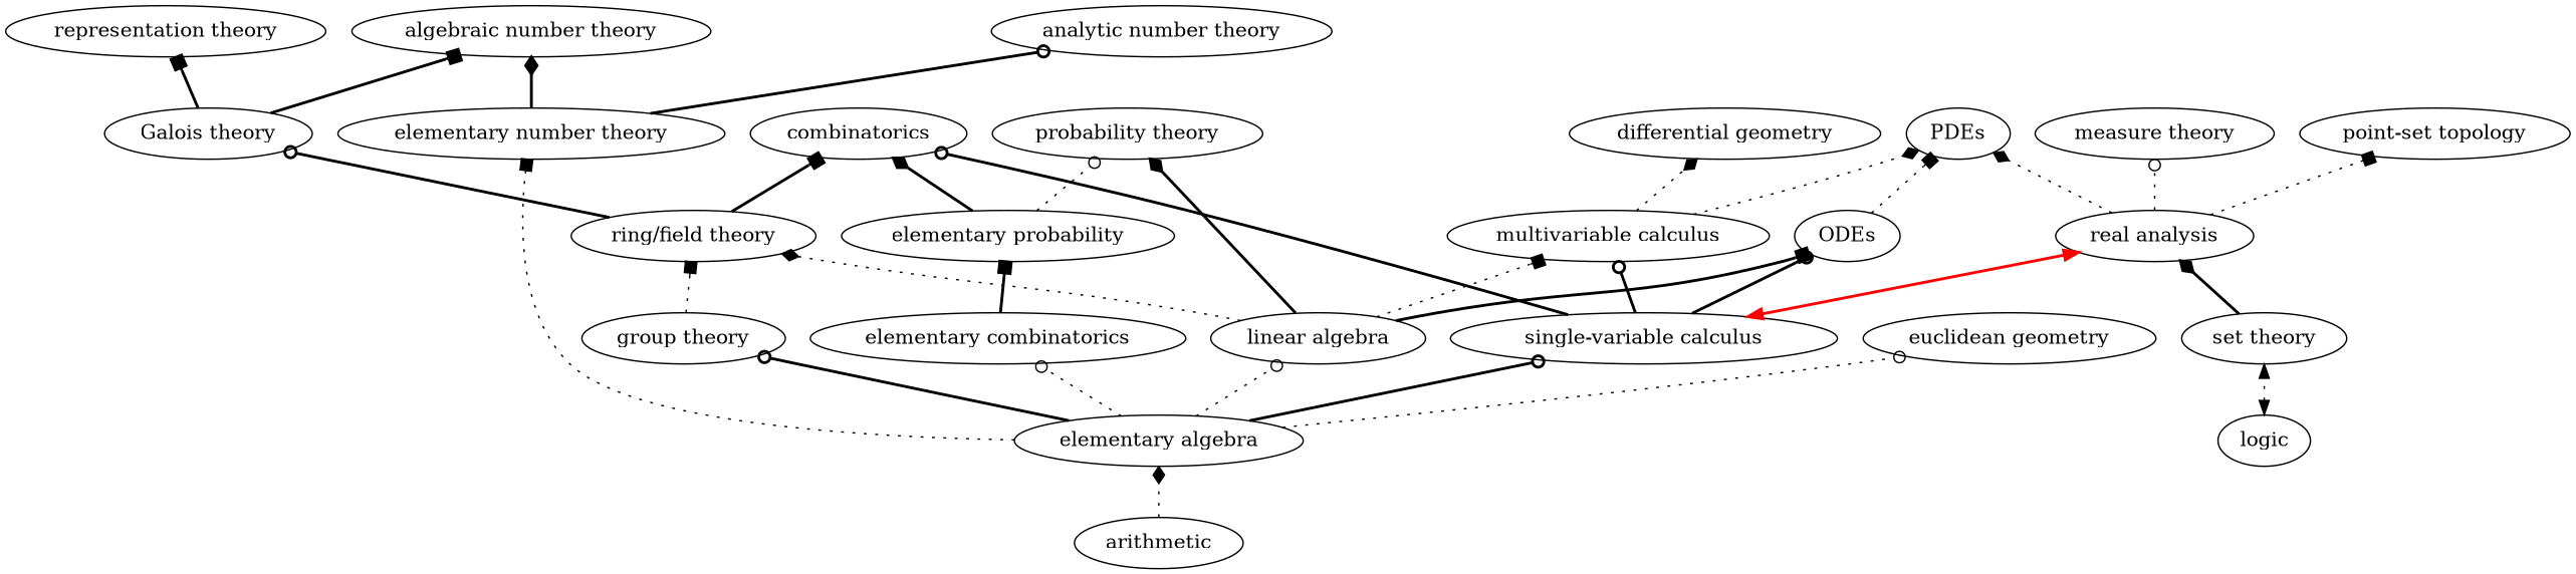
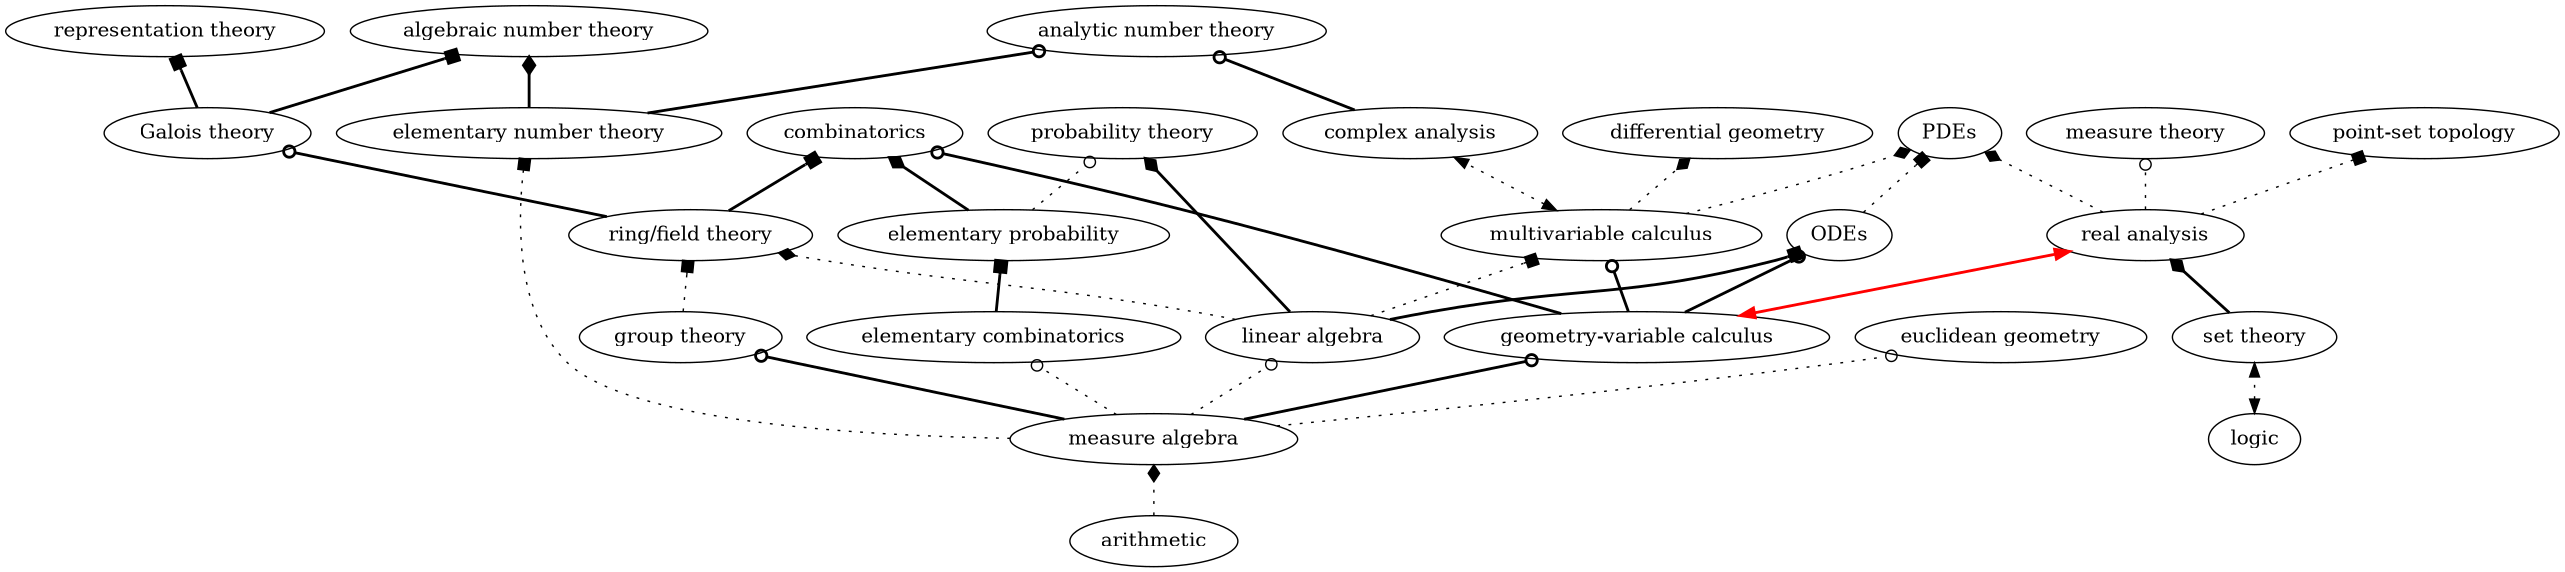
  digraph {
    rankdir=BT
    edge [arrowhead=odot style=bold]
    n1 [label=arithmetic]
-   n2 [label="elementary algebra"]
+   n2 [label="measure algebra"]
    n3 [label="elementary combinatorics"]
    n4 [label="euclidean geometry"]
    n5 [label="elementary number theory"]
    n6 [label="group theory"]
    n7 [label="linear algebra"]
-   n8 [label="single-variable calculus"]
+   n8 [label="geometry-variable calculus"]
    n9 [label="algebraic number theory"]
    n10 [label="analytic number theory"]
+   n11 [label="complex analysis"]
    n12 [label=combinatorics]
    n13 [label="differential geometry"]
    n14 [label="elementary probability"]
    n15 [label="ring/field theory"]
    n16 [label="probability theory"]
    n17 [label="multivariable calculus"]
    n18 [label=ODEs]
    n19 [label="real analysis"]
    n20 [label="Galois theory"]
    n21 [label="representation theory"]
    n22 [label=PDEs]
    n23 [label=logic]
    n24 [label="set theory"]
    n25 [label="measure theory"]
    n26 [label="point-set topology"]
    n1 -> n2 [arrowhead=diamond style=dotted]
    n2 -> n3 [style=dotted]
    n2 -> n4 [style=dotted]
    n2 -> n5 [arrowhead=box style=dotted]
    n2 -> n6
    n2 -> n7 [style=dotted]
    n2 -> n8
    n3 -> n14 [arrowhead=box]
    n5 -> n9 [arrowhead=diamond]
    n5 -> n10
    n6 -> n15 [arrowhead=box style=dotted]
    n7 -> n15 [arrowhead=diamond style=dotted]
    n7 -> n16 [arrowhead=diamond]
    n7 -> n17 [arrowhead=box style=dotted]
    n7 -> n18 [arrowhead=box]
    n8 -> n12
    n8 -> n17
    n8 -> n18
    n8 -> n19 [color=red dir=both arrowhead=""]
+   n11 -> n10
    n14 -> n12 [arrowhead=diamond]
    n14 -> n16 [style=dotted]
    n15 -> n12 [arrowhead=box]
    n15 -> n20
+   n17 -> n11 [dir=both style=dotted arrowhead=""]
    n17 -> n13 [arrowhead=diamond style=dotted]
    n17 -> n22 [arrowhead=diamond style=dotted]
    n18 -> n22 [arrowhead=box style=dotted]
    n19 -> n22 [arrowhead=diamond style=dotted]
    n19 -> n25 [style=dotted]
    n19 -> n26 [arrowhead=box style=dotted]
    n20 -> n9 [arrowhead=box]
    n20 -> n21 [arrowhead=box]
    n23 -> n24 [dir=both style=dotted arrowhead=""]
    n24 -> n19 [arrowhead=diamond]
  }
